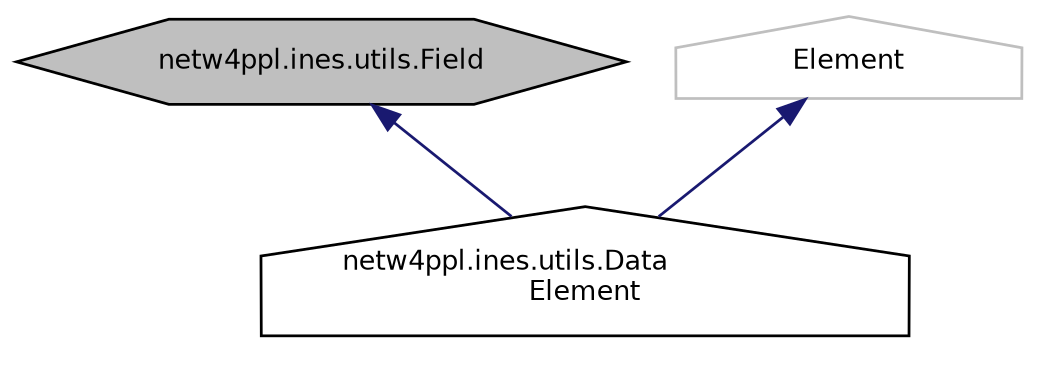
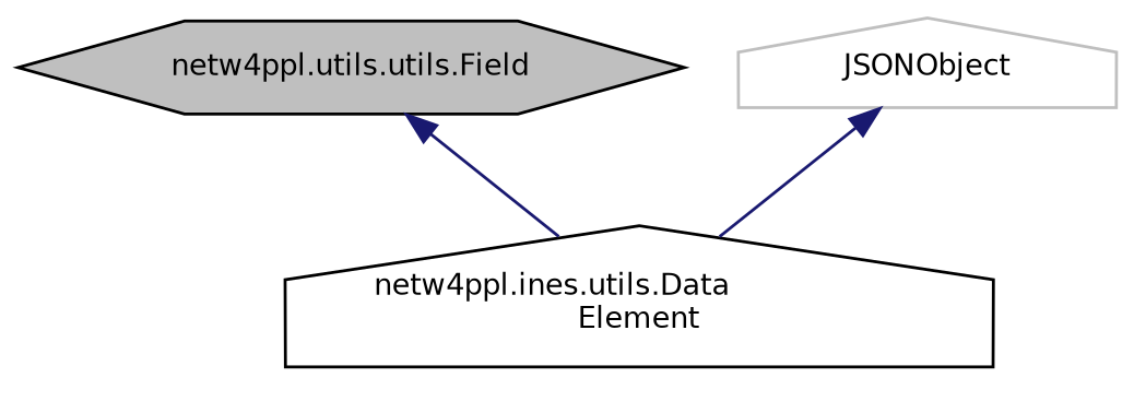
  digraph {
    node [color=black fillcolor=white fontname=Helvetica fontsize=10 shape=house style=filled]
    edge [color=midnightblue dir=back fontname=Helvetica fontsize=10 labelfontname=Helvetica labelfontsize=10 style=solid]
-   n1 [fillcolor=grey75 fontcolor=black height=0.2 label="netw4ppl.ines.utils.Field" shape=hexagon width=0.4]
+   n1 [fillcolor=grey75 fontcolor=black height=0.2 label="netw4ppl.utils.utils.Field" shape=hexagon width=0.4]
    n2 [height=0.2 label="netw4ppl.ines.utils.Data\lElement" width=0.4]
-   n3 [color=grey75 height=0.2 label=Element width=0.4]
+   n3 [color=grey75 height=0.2 label=JSONObject width=0.4]
    n1 -> n2
    n3 -> n2
  }
